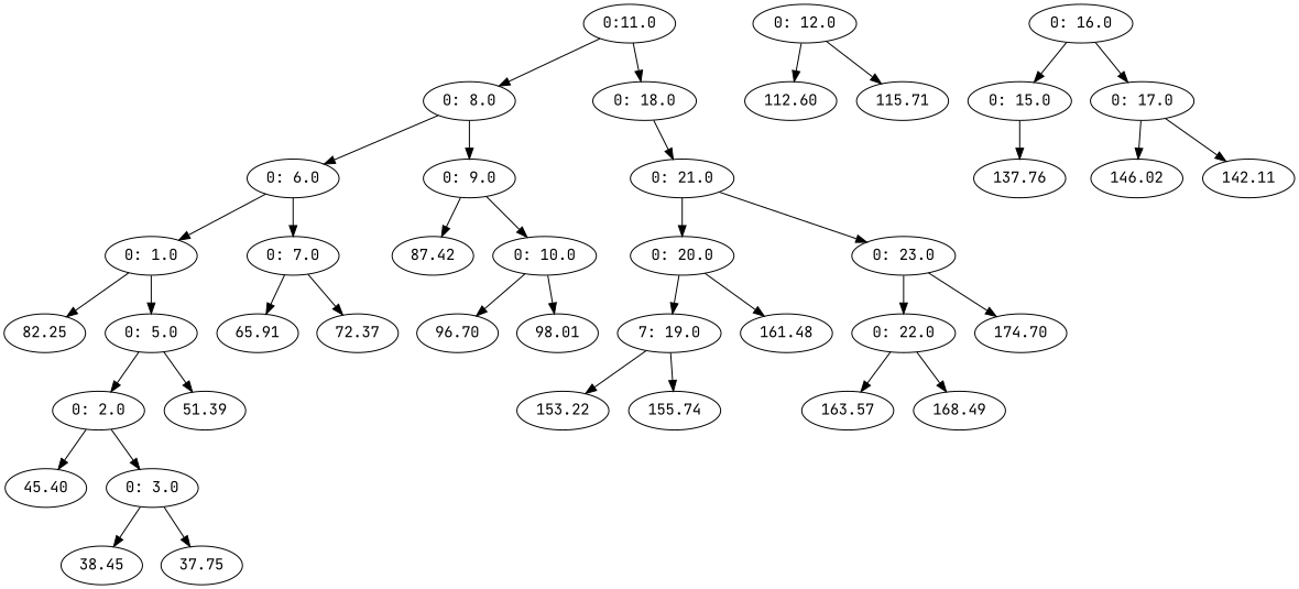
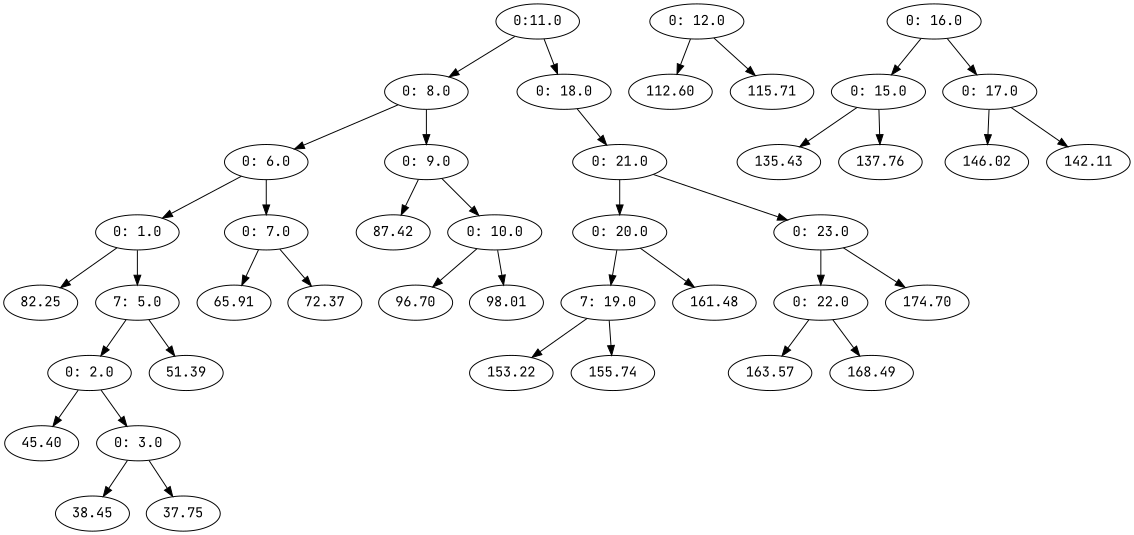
  digraph {
    fontname="JetBrains Mono"
    node [fontname="JetBrains Mono"]
    edge [fontname="JetBrains Mono"]
    n1 [label="0:11.0"]
    n2 [label="0: 8.0"]
    n3 [label="0: 18.0"]
    n4 [label="0: 6.0"]
    n5 [label="0: 9.0"]
    n6 [label="0: 21.0"]
    n7 [label="0: 1.0"]
    n8 [label="0: 7.0"]
    n9 [label=87.42]
    n10 [label="0: 10.0"]
    n11 [label=82.25]
-   n12 [label="0: 5.0"]
+   n12 [label="7: 5.0"]
    n13 [label=65.91]
    n14 [label=72.37]
    n15 [label="0: 2.0"]
    n16 [label=51.39]
    n17 [label=45.40]
    n18 [label="0: 3.0"]
    n19 [label=38.45]
    n20 [label=37.75]
    n21 [label=96.70]
    n22 [label=98.01]
    n23 [label="0: 20.0"]
    n24 [label="0: 23.0"]
    n25 [label="0: 12.0"]
    n26 [label=112.60]
    n27 [label=115.71]
    n28 [label="0: 16.0"]
    n29 [label="0: 15.0"]
    n30 [label="0: 17.0"]
+   n31 [label=135.43]
    n32 [label=137.76]
    n33 [label=146.02]
    n34 [label=142.11]
    n35 [label="7: 19.0"]
    n36 [label=161.48]
    n37 [label="0: 22.0"]
    n38 [label=174.70]
    n39 [label=153.22]
    n40 [label=155.74]
    n41 [label=163.57]
    n42 [label=168.49]
    n1 -> n2
    n1 -> n3
    n2 -> n4
    n2 -> n5
    n3 -> n6
    n4 -> n7
    n4 -> n8
    n5 -> n9
    n5 -> n10
    n6 -> n23
    n6 -> n24
    n7 -> n11
    n7 -> n12
    n8 -> n13
    n8 -> n14
    n10 -> n21
    n10 -> n22
    n12 -> n15
    n12 -> n16
    n15 -> n17
    n15 -> n18
    n18 -> n19
    n18 -> n20
    n23 -> n35
    n23 -> n36
    n24 -> n37
    n24 -> n38
    n25 -> n26
    n25 -> n27
    n28 -> n29
    n28 -> n30
+   n29 -> n31
    n29 -> n32
    n30 -> n33
    n30 -> n34
    n35 -> n39
    n35 -> n40
    n37 -> n41
    n37 -> n42
  }
